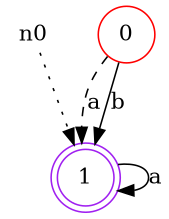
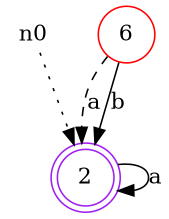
  digraph {
    rankdir=TB
    node [color=purple]
    edge [style=solid]
    n0 [height=0 shape=none width=0]
-   1 [shape=doublecircle]
-   0 [color=red shape=circle]
+   1 [shape=doublecircle label=2]
+   0 [color=red shape=circle label=6]
    n0 -> 1 [style=dotted]
    1 -> 1 [label=a]
    0 -> 1 [label=a style=dashed]
    0 -> 1 [label=b]
  }
